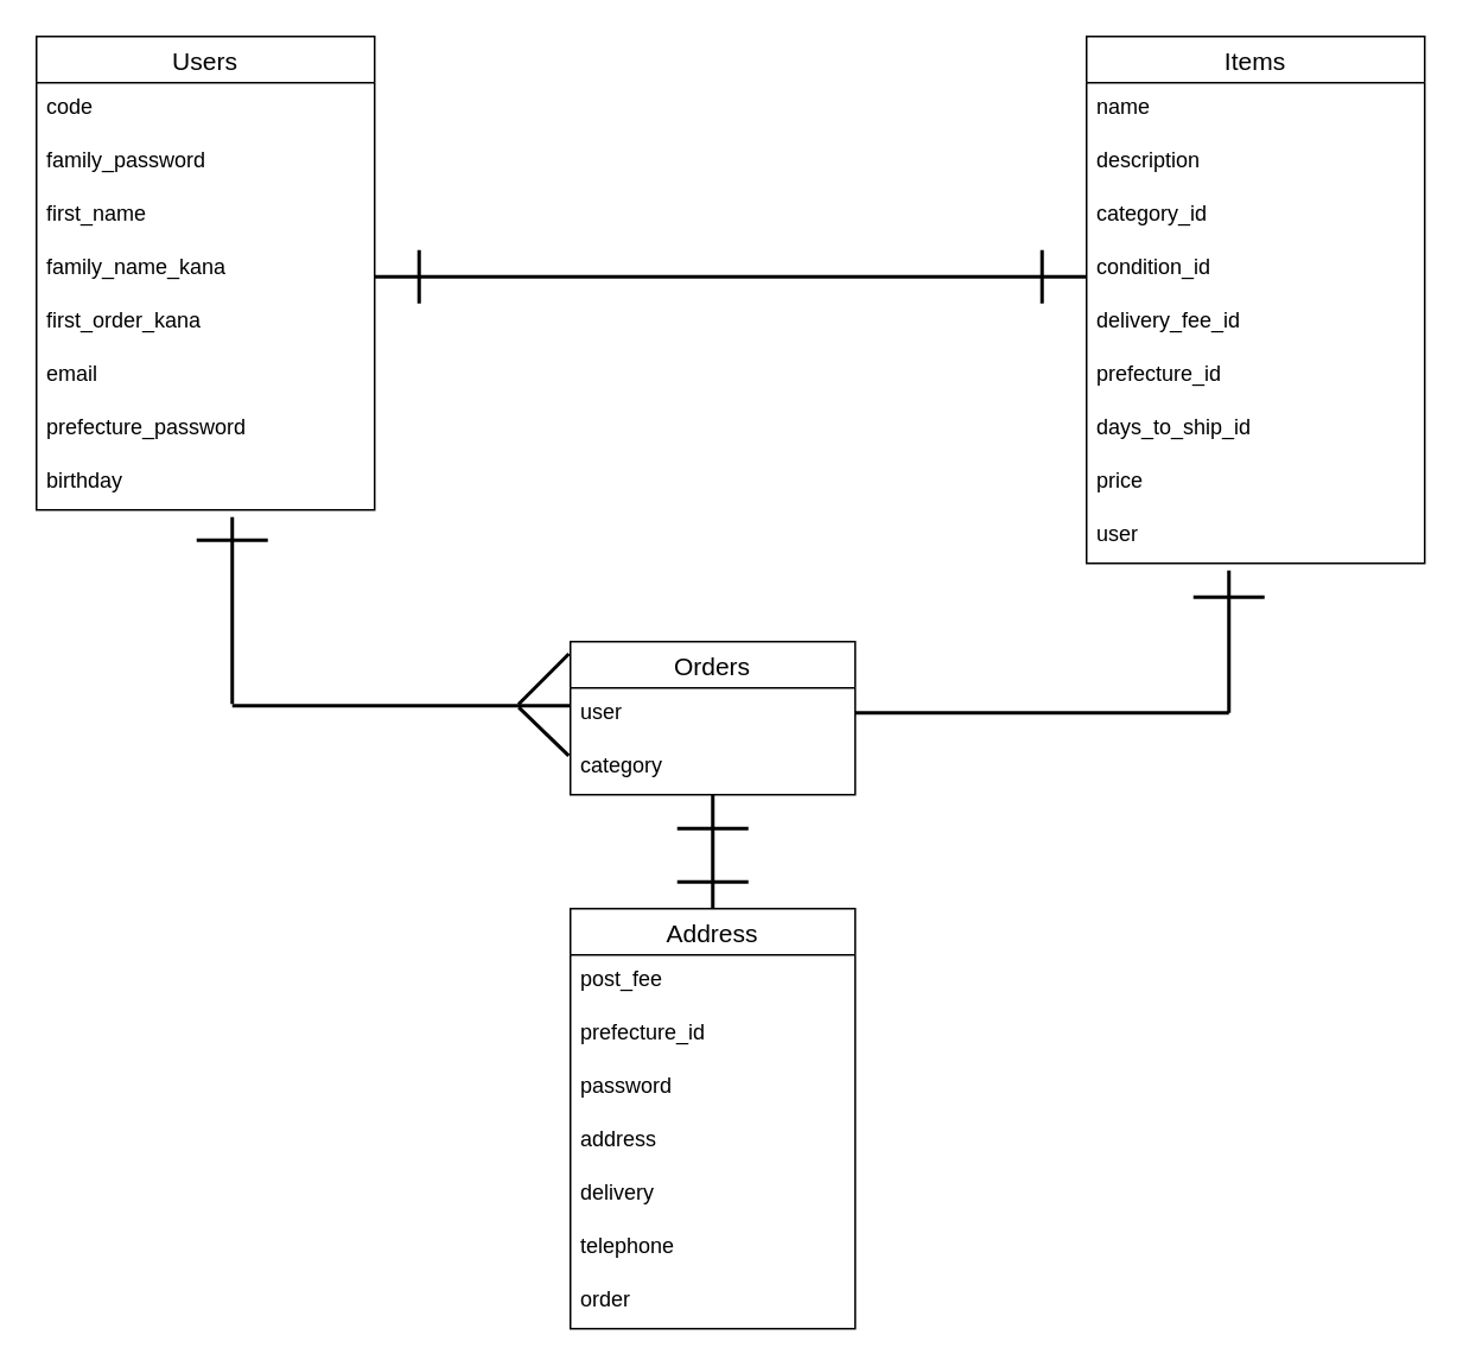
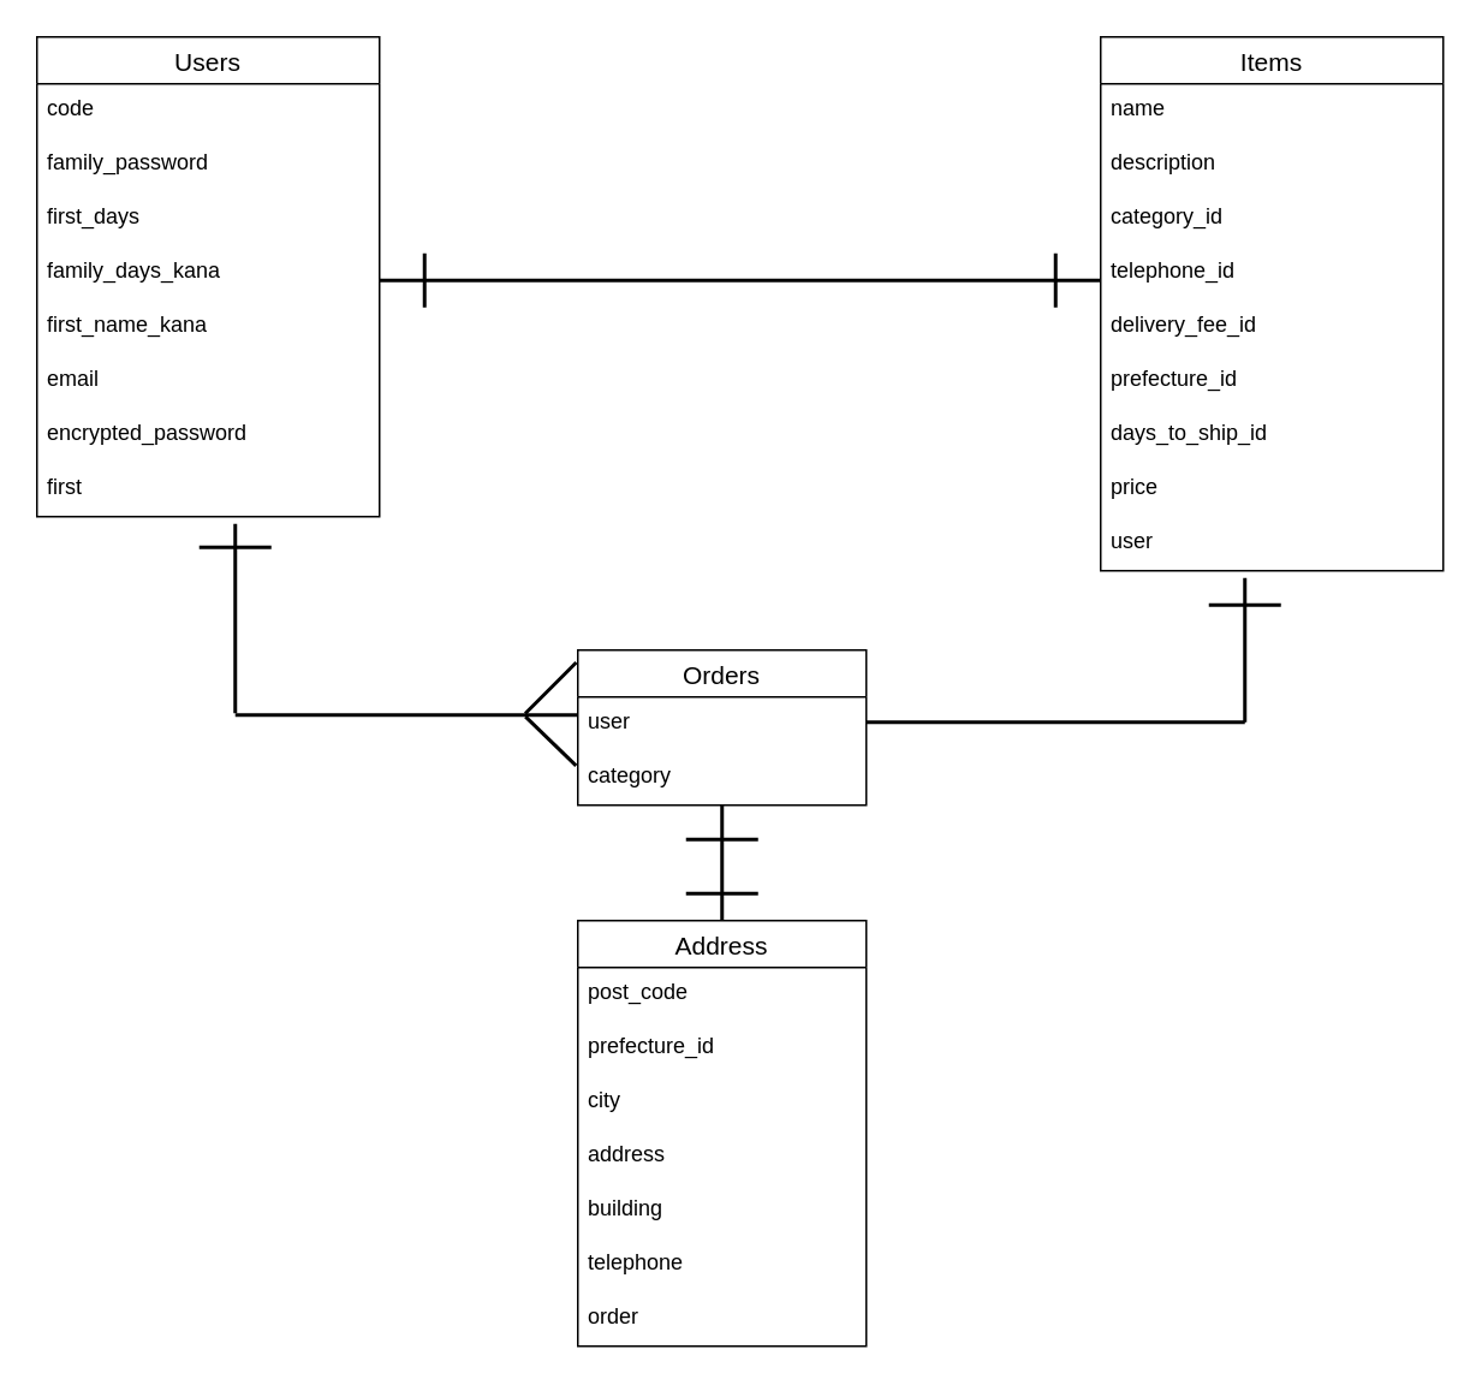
  <mxCell id="0" />
  <mxCell id="1" parent="0" />
  <mxCell id="2" value="Users" style="swimlane;fontStyle=0;childLayout=stackLayout;horizontal=1;startSize=26;horizontalStack=0;resizeParent=1;resizeParentMax=0;resizeLast=0;collapsible=1;marginBottom=0;align=center;fontSize=14;" vertex="1" parent="1"><mxGeometry x="20" y="20" width="190" height="266" as="geometry" /></mxCell>
  <mxCell id="3" value="code" style="text;strokeColor=none;fillColor=none;spacingLeft=4;spacingRight=4;overflow=hidden;rotatable=0;points=[[0,0.5],[1,0.5]];portConstraint=eastwest;fontSize=12;" vertex="1" parent="2"><mxGeometry y="26" width="190" height="30" as="geometry" /></mxCell>
  <mxCell id="4" value="family_password" style="text;strokeColor=none;fillColor=none;spacingLeft=4;spacingRight=4;overflow=hidden;rotatable=0;points=[[0,0.5],[1,0.5]];portConstraint=eastwest;fontSize=12;" vertex="1" parent="2"><mxGeometry y="56" width="190" height="30" as="geometry" /></mxCell>
- <mxCell id="5" value="first_name" style="text;strokeColor=none;fillColor=none;spacingLeft=4;spacingRight=4;overflow=hidden;rotatable=0;points=[[0,0.5],[1,0.5]];portConstraint=eastwest;fontSize=12;" vertex="1" parent="2"><mxGeometry y="86" width="190" height="30" as="geometry" /></mxCell>
- <mxCell id="6" value="family_name_kana" style="text;strokeColor=none;fillColor=none;spacingLeft=4;spacingRight=4;overflow=hidden;rotatable=0;points=[[0,0.5],[1,0.5]];portConstraint=eastwest;fontSize=12;" vertex="1" parent="2"><mxGeometry y="116" width="190" height="30" as="geometry" /></mxCell>
- <mxCell id="7" value="first_order_kana" style="text;strokeColor=none;fillColor=none;spacingLeft=4;spacingRight=4;overflow=hidden;rotatable=0;points=[[0,0.5],[1,0.5]];portConstraint=eastwest;fontSize=12;" vertex="1" parent="2"><mxGeometry y="146" width="190" height="30" as="geometry" /></mxCell>
+ <mxCell id="5" value="first_days" style="text;strokeColor=none;fillColor=none;spacingLeft=4;spacingRight=4;overflow=hidden;rotatable=0;points=[[0,0.5],[1,0.5]];portConstraint=eastwest;fontSize=12;" vertex="1" parent="2"><mxGeometry y="86" width="190" height="30" as="geometry" /></mxCell>
+ <mxCell id="6" value="family_days_kana" style="text;strokeColor=none;fillColor=none;spacingLeft=4;spacingRight=4;overflow=hidden;rotatable=0;points=[[0,0.5],[1,0.5]];portConstraint=eastwest;fontSize=12;" vertex="1" parent="2"><mxGeometry y="116" width="190" height="30" as="geometry" /></mxCell>
+ <mxCell id="7" value="first_name_kana" style="text;strokeColor=none;fillColor=none;spacingLeft=4;spacingRight=4;overflow=hidden;rotatable=0;points=[[0,0.5],[1,0.5]];portConstraint=eastwest;fontSize=12;" vertex="1" parent="2"><mxGeometry y="146" width="190" height="30" as="geometry" /></mxCell>
  <mxCell id="8" value="email" style="text;strokeColor=none;fillColor=none;spacingLeft=4;spacingRight=4;overflow=hidden;rotatable=0;points=[[0,0.5],[1,0.5]];portConstraint=eastwest;fontSize=12;" vertex="1" parent="2"><mxGeometry y="176" width="190" height="30" as="geometry" /></mxCell>
- <mxCell id="9" value="prefecture_password" style="text;strokeColor=none;fillColor=none;spacingLeft=4;spacingRight=4;overflow=hidden;rotatable=0;points=[[0,0.5],[1,0.5]];portConstraint=eastwest;fontSize=12;" vertex="1" parent="2"><mxGeometry y="206" width="190" height="30" as="geometry" /></mxCell>
- <mxCell id="10" value="birthday" style="text;strokeColor=none;fillColor=none;spacingLeft=4;spacingRight=4;overflow=hidden;rotatable=0;points=[[0,0.5],[1,0.5]];portConstraint=eastwest;fontSize=12;" vertex="1" parent="2"><mxGeometry y="236" width="190" height="30" as="geometry" /></mxCell>
+ <mxCell id="9" value="encrypted_password" style="text;strokeColor=none;fillColor=none;spacingLeft=4;spacingRight=4;overflow=hidden;rotatable=0;points=[[0,0.5],[1,0.5]];portConstraint=eastwest;fontSize=12;" vertex="1" parent="2"><mxGeometry y="206" width="190" height="30" as="geometry" /></mxCell>
+ <mxCell id="10" value="first" style="text;strokeColor=none;fillColor=none;spacingLeft=4;spacingRight=4;overflow=hidden;rotatable=0;points=[[0,0.5],[1,0.5]];portConstraint=eastwest;fontSize=12;" vertex="1" parent="2"><mxGeometry y="236" width="190" height="30" as="geometry" /></mxCell>
  <mxCell id="11" value="Orders" style="swimlane;fontStyle=0;childLayout=stackLayout;horizontal=1;startSize=26;horizontalStack=0;resizeParent=1;resizeParentMax=0;resizeLast=0;collapsible=1;marginBottom=0;align=center;fontSize=14;" vertex="1" parent="1"><mxGeometry x="320" y="360" width="160" height="86" as="geometry" /></mxCell>
  <mxCell id="12" value="user" style="text;strokeColor=none;fillColor=none;spacingLeft=4;spacingRight=4;overflow=hidden;rotatable=0;points=[[0,0.5],[1,0.5]];portConstraint=eastwest;fontSize=12;" vertex="1" parent="11"><mxGeometry y="26" width="160" height="30" as="geometry" /></mxCell>
  <mxCell id="13" value="category" style="text;strokeColor=none;fillColor=none;spacingLeft=4;spacingRight=4;overflow=hidden;rotatable=0;points=[[0,0.5],[1,0.5]];portConstraint=eastwest;fontSize=12;" vertex="1" parent="11"><mxGeometry y="56" width="160" height="30" as="geometry" /></mxCell>
  <mxCell id="14" value="Address" style="swimlane;fontStyle=0;childLayout=stackLayout;horizontal=1;startSize=26;horizontalStack=0;resizeParent=1;resizeParentMax=0;resizeLast=0;collapsible=1;marginBottom=0;align=center;fontSize=14;" vertex="1" parent="1"><mxGeometry x="320" y="510" width="160" height="236" as="geometry" /></mxCell>
- <mxCell id="15" value="post_fee" style="text;strokeColor=none;fillColor=none;spacingLeft=4;spacingRight=4;overflow=hidden;rotatable=0;points=[[0,0.5],[1,0.5]];portConstraint=eastwest;fontSize=12;" vertex="1" parent="14"><mxGeometry y="26" width="160" height="30" as="geometry" /></mxCell>
+ <mxCell id="15" value="post_code" style="text;strokeColor=none;fillColor=none;spacingLeft=4;spacingRight=4;overflow=hidden;rotatable=0;points=[[0,0.5],[1,0.5]];portConstraint=eastwest;fontSize=12;" vertex="1" parent="14"><mxGeometry y="26" width="160" height="30" as="geometry" /></mxCell>
  <mxCell id="16" value="prefecture_id" style="text;strokeColor=none;fillColor=none;spacingLeft=4;spacingRight=4;overflow=hidden;rotatable=0;points=[[0,0.5],[1,0.5]];portConstraint=eastwest;fontSize=12;" vertex="1" parent="14"><mxGeometry y="56" width="160" height="30" as="geometry" /></mxCell>
- <mxCell id="17" value="password" style="text;strokeColor=none;fillColor=none;spacingLeft=4;spacingRight=4;overflow=hidden;rotatable=0;points=[[0,0.5],[1,0.5]];portConstraint=eastwest;fontSize=12;" vertex="1" parent="14"><mxGeometry y="86" width="160" height="30" as="geometry" /></mxCell>
+ <mxCell id="17" value="city" style="text;strokeColor=none;fillColor=none;spacingLeft=4;spacingRight=4;overflow=hidden;rotatable=0;points=[[0,0.5],[1,0.5]];portConstraint=eastwest;fontSize=12;" vertex="1" parent="14"><mxGeometry y="86" width="160" height="30" as="geometry" /></mxCell>
  <mxCell id="18" value="address" style="text;strokeColor=none;fillColor=none;spacingLeft=4;spacingRight=4;overflow=hidden;rotatable=0;points=[[0,0.5],[1,0.5]];portConstraint=eastwest;fontSize=12;" vertex="1" parent="14"><mxGeometry y="116" width="160" height="30" as="geometry" /></mxCell>
- <mxCell id="19" value="delivery" style="text;strokeColor=none;fillColor=none;spacingLeft=4;spacingRight=4;overflow=hidden;rotatable=0;points=[[0,0.5],[1,0.5]];portConstraint=eastwest;fontSize=12;" vertex="1" parent="14"><mxGeometry y="146" width="160" height="30" as="geometry" /></mxCell>
+ <mxCell id="19" value="building" style="text;strokeColor=none;fillColor=none;spacingLeft=4;spacingRight=4;overflow=hidden;rotatable=0;points=[[0,0.5],[1,0.5]];portConstraint=eastwest;fontSize=12;" vertex="1" parent="14"><mxGeometry y="146" width="160" height="30" as="geometry" /></mxCell>
  <mxCell id="20" value="telephone" style="text;strokeColor=none;fillColor=none;spacingLeft=4;spacingRight=4;overflow=hidden;rotatable=0;points=[[0,0.5],[1,0.5]];portConstraint=eastwest;fontSize=12;" vertex="1" parent="14"><mxGeometry y="176" width="160" height="30" as="geometry" /></mxCell>
  <mxCell id="21" value="order" style="text;strokeColor=none;fillColor=none;spacingLeft=4;spacingRight=4;overflow=hidden;rotatable=0;points=[[0,0.5],[1,0.5]];portConstraint=eastwest;fontSize=12;" vertex="1" parent="14"><mxGeometry y="206" width="160" height="30" as="geometry" /></mxCell>
  <mxCell id="22" value="" style="line;strokeWidth=2;html=1;align=left;" vertex="1" parent="1"><mxGeometry x="130" y="391" width="190" height="10" as="geometry" /></mxCell>
  <mxCell id="23" value="" style="line;strokeWidth=2;direction=south;html=1;align=left;" vertex="1" parent="1"><mxGeometry x="125" y="290" width="10" height="105" as="geometry" /></mxCell>
  <mxCell id="24" value="" style="line;strokeWidth=2;html=1;align=left;" vertex="1" parent="1"><mxGeometry x="480" y="395" width="210" height="10" as="geometry" /></mxCell>
  <mxCell id="25" value="" style="line;strokeWidth=2;direction=south;html=1;align=left;" vertex="1" parent="1"><mxGeometry x="685" y="320" width="10" height="80" as="geometry" /></mxCell>
  <mxCell id="26" value="" style="line;strokeWidth=2;direction=south;html=1;align=left;" vertex="1" parent="1"><mxGeometry x="395" y="446" width="10" height="64" as="geometry" /></mxCell>
  <mxCell id="27" value="" style="line;strokeWidth=2;html=1;align=left;" vertex="1" parent="1"><mxGeometry x="210" y="150" width="400" height="10" as="geometry" /></mxCell>
  <mxCell id="28" value="" style="line;strokeWidth=2;direction=south;html=1;align=left;" vertex="1" parent="1"><mxGeometry x="580" y="140" width="10" height="30" as="geometry" /></mxCell>
  <mxCell id="29" value="" style="line;strokeWidth=2;direction=south;html=1;align=left;" vertex="1" parent="1"><mxGeometry x="230" y="140" width="10" height="30" as="geometry" /></mxCell>
  <mxCell id="30" value="" style="line;strokeWidth=2;html=1;align=left;" vertex="1" parent="1"><mxGeometry x="110" y="298" width="40" height="10" as="geometry" /></mxCell>
  <mxCell id="31" value="" style="line;strokeWidth=2;html=1;align=left;" vertex="1" parent="1"><mxGeometry x="670" y="330" width="40" height="10" as="geometry" /></mxCell>
  <mxCell id="32" value="" style="line;strokeWidth=2;html=1;align=left;" vertex="1" parent="1"><mxGeometry x="380" y="490" width="40" height="10" as="geometry" /></mxCell>
  <mxCell id="33" value="" style="line;strokeWidth=2;html=1;align=left;" vertex="1" parent="1"><mxGeometry x="380" y="460" width="40" height="10" as="geometry" /></mxCell>
  <mxCell id="34" value="" style="line;strokeWidth=2;direction=south;html=1;align=left;rotation=45;" vertex="1" parent="1"><mxGeometry x="300" y="361" width="10" height="40" as="geometry" /></mxCell>
  <mxCell id="35" value="" style="line;strokeWidth=2;direction=south;html=1;align=left;rotation=134;" vertex="1" parent="1"><mxGeometry x="300" y="391" width="10" height="39" as="geometry" /></mxCell>
  <mxCell id="36" value="Items" style="swimlane;fontStyle=0;childLayout=stackLayout;horizontal=1;startSize=26;horizontalStack=0;resizeParent=1;resizeParentMax=0;resizeLast=0;collapsible=1;marginBottom=0;align=center;fontSize=14;" vertex="1" parent="1"><mxGeometry x="610" y="20" width="190" height="296" as="geometry" /></mxCell>
  <mxCell id="37" value="name" style="text;strokeColor=none;fillColor=none;spacingLeft=4;spacingRight=4;overflow=hidden;rotatable=0;points=[[0,0.5],[1,0.5]];portConstraint=eastwest;fontSize=12;" vertex="1" parent="36"><mxGeometry y="26" width="190" height="30" as="geometry" /></mxCell>
  <mxCell id="38" value="description" style="text;strokeColor=none;fillColor=none;spacingLeft=4;spacingRight=4;overflow=hidden;rotatable=0;points=[[0,0.5],[1,0.5]];portConstraint=eastwest;fontSize=12;" vertex="1" parent="36"><mxGeometry y="56" width="190" height="30" as="geometry" /></mxCell>
  <mxCell id="39" value="category_id" style="text;strokeColor=none;fillColor=none;spacingLeft=4;spacingRight=4;overflow=hidden;rotatable=0;points=[[0,0.5],[1,0.5]];portConstraint=eastwest;fontSize=12;" vertex="1" parent="36"><mxGeometry y="86" width="190" height="30" as="geometry" /></mxCell>
- <mxCell id="40" value="condition_id" style="text;strokeColor=none;fillColor=none;spacingLeft=4;spacingRight=4;overflow=hidden;rotatable=0;points=[[0,0.5],[1,0.5]];portConstraint=eastwest;fontSize=12;" vertex="1" parent="36"><mxGeometry y="116" width="190" height="30" as="geometry" /></mxCell>
+ <mxCell id="40" value="telephone_id" style="text;strokeColor=none;fillColor=none;spacingLeft=4;spacingRight=4;overflow=hidden;rotatable=0;points=[[0,0.5],[1,0.5]];portConstraint=eastwest;fontSize=12;" vertex="1" parent="36"><mxGeometry y="116" width="190" height="30" as="geometry" /></mxCell>
  <mxCell id="41" value="delivery_fee_id" style="text;strokeColor=none;fillColor=none;spacingLeft=4;spacingRight=4;overflow=hidden;rotatable=0;points=[[0,0.5],[1,0.5]];portConstraint=eastwest;fontSize=12;" vertex="1" parent="36"><mxGeometry y="146" width="190" height="30" as="geometry" /></mxCell>
  <mxCell id="42" value="prefecture_id" style="text;strokeColor=none;fillColor=none;spacingLeft=4;spacingRight=4;overflow=hidden;rotatable=0;points=[[0,0.5],[1,0.5]];portConstraint=eastwest;fontSize=12;" vertex="1" parent="36"><mxGeometry y="176" width="190" height="30" as="geometry" /></mxCell>
  <mxCell id="43" value="days_to_ship_id" style="text;strokeColor=none;fillColor=none;spacingLeft=4;spacingRight=4;overflow=hidden;rotatable=0;points=[[0,0.5],[1,0.5]];portConstraint=eastwest;fontSize=12;" vertex="1" parent="36"><mxGeometry y="206" width="190" height="30" as="geometry" /></mxCell>
  <mxCell id="44" value="price" style="text;strokeColor=none;fillColor=none;spacingLeft=4;spacingRight=4;overflow=hidden;rotatable=0;points=[[0,0.5],[1,0.5]];portConstraint=eastwest;fontSize=12;" vertex="1" parent="36"><mxGeometry y="236" width="190" height="30" as="geometry" /></mxCell>
  <mxCell id="45" value="user" style="text;strokeColor=none;fillColor=none;spacingLeft=4;spacingRight=4;overflow=hidden;rotatable=0;points=[[0,0.5],[1,0.5]];portConstraint=eastwest;fontSize=12;" vertex="1" parent="36"><mxGeometry y="266" width="190" height="30" as="geometry" /></mxCell>
